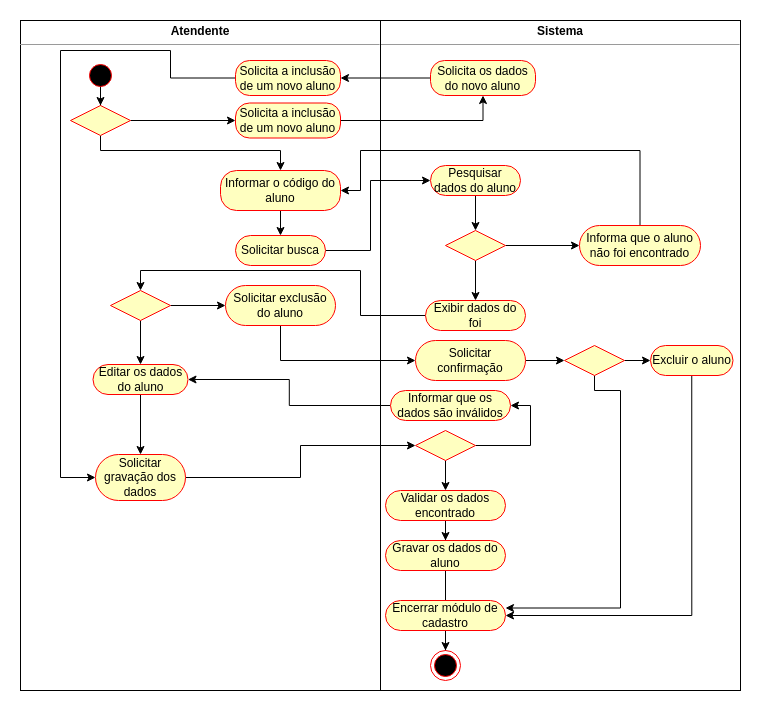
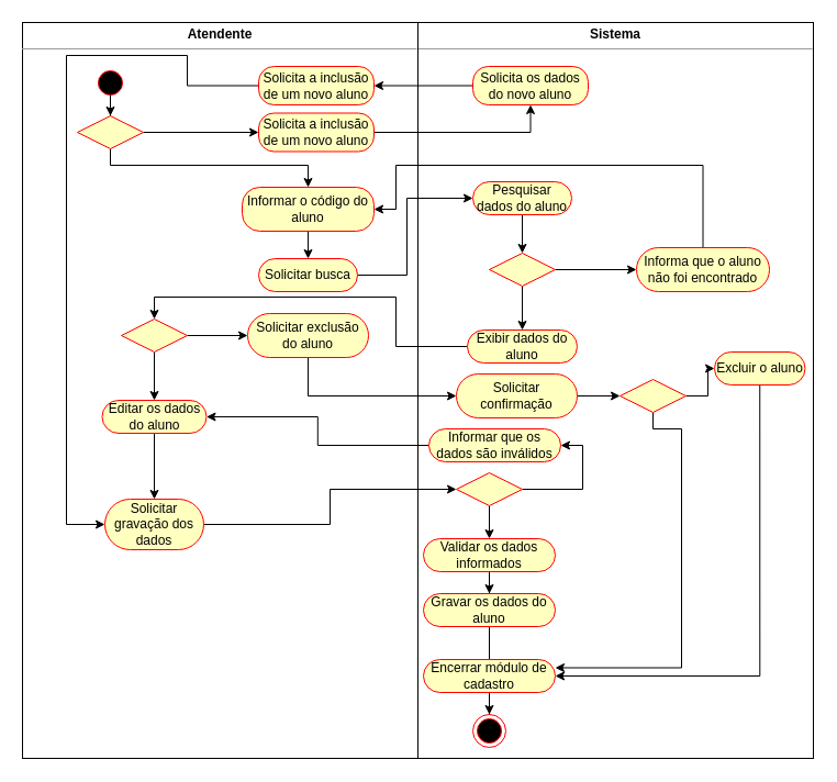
  <mxCell id="0" />
  <mxCell id="1" parent="0" />
  <mxCell id="2" value="&lt;p style=&quot;margin: 0px ; margin-top: 4px ; text-align: center&quot;&gt;&lt;b&gt;Sistema&lt;/b&gt;&lt;/p&gt;&lt;hr size=&quot;1&quot;&gt;&lt;p style=&quot;margin: 0px ; margin-left: 4px&quot;&gt;&lt;br&gt;&lt;/p&gt;" style="verticalAlign=top;align=left;overflow=fill;fontSize=12;fontFamily=Helvetica;html=1;" vertex="1" parent="1"><mxGeometry x="380" y="20" width="360" height="670" as="geometry" /></mxCell>
  <mxCell id="3" value="&lt;p style=&quot;margin: 0px ; margin-top: 4px ; text-align: center&quot;&gt;&lt;b&gt;Atendente&lt;/b&gt;&lt;/p&gt;&lt;hr size=&quot;1&quot;&gt;&lt;p style=&quot;margin: 0px ; margin-left: 4px&quot;&gt;&lt;br&gt;&lt;/p&gt;" style="verticalAlign=top;align=left;overflow=fill;fontSize=12;fontFamily=Helvetica;html=1;" vertex="1" parent="1"><mxGeometry x="20" y="20" width="360" height="670" as="geometry" /></mxCell>
  <mxCell id="4" value="" style="edgeStyle=orthogonalEdgeStyle;rounded=0;orthogonalLoop=1;jettySize=auto;html=1;" edge="1" parent="1" source="5" target="36"><mxGeometry relative="1" as="geometry" /></mxCell>
  <mxCell id="5" value="" style="ellipse;html=1;shape=startState;fillColor=#000000;strokeColor=#ff0000;" vertex="1" parent="1"><mxGeometry x="85" y="60" width="30" height="30" as="geometry" /></mxCell>
  <mxCell id="6" style="edgeStyle=orthogonalEdgeStyle;rounded=0;orthogonalLoop=1;jettySize=auto;html=1;exitX=0.5;exitY=1;exitDx=0;exitDy=0;entryX=0.5;entryY=0;entryDx=0;entryDy=0;" edge="1" parent="1" source="7" target="9"><mxGeometry relative="1" as="geometry" /></mxCell>
  <mxCell id="7" value="Informar o código do aluno" style="rounded=1;whiteSpace=wrap;html=1;arcSize=40;fontColor=#000000;fillColor=#ffffc0;strokeColor=#ff0000;" vertex="1" parent="1"><mxGeometry x="220" y="170" width="120" height="40" as="geometry" /></mxCell>
  <mxCell id="8" style="edgeStyle=orthogonalEdgeStyle;rounded=0;orthogonalLoop=1;jettySize=auto;html=1;exitX=1;exitY=0.5;exitDx=0;exitDy=0;entryX=0;entryY=0.5;entryDx=0;entryDy=0;" edge="1" parent="1" source="9" target="11"><mxGeometry relative="1" as="geometry"><Array as="points"><mxPoint x="370" y="250" /><mxPoint x="370" y="180" /></Array></mxGeometry></mxCell>
  <mxCell id="9" value="Solicitar busca" style="rounded=1;whiteSpace=wrap;html=1;arcSize=50;fontColor=#000000;fillColor=#ffffc0;strokeColor=#ff0000;" vertex="1" parent="1"><mxGeometry x="235" y="235" width="90" height="30" as="geometry" /></mxCell>
  <mxCell id="10" style="edgeStyle=orthogonalEdgeStyle;rounded=0;orthogonalLoop=1;jettySize=auto;html=1;exitX=0.5;exitY=1;exitDx=0;exitDy=0;entryX=0.5;entryY=0;entryDx=0;entryDy=0;" edge="1" parent="1" source="11" target="16"><mxGeometry relative="1" as="geometry" /></mxCell>
  <mxCell id="11" value="Pesquisar dados do aluno" style="rounded=1;whiteSpace=wrap;html=1;arcSize=50;fontColor=#000000;fillColor=#ffffc0;strokeColor=#ff0000;" vertex="1" parent="1"><mxGeometry x="430" y="165" width="90" height="30" as="geometry" /></mxCell>
  <mxCell id="12" style="edgeStyle=orthogonalEdgeStyle;rounded=0;orthogonalLoop=1;jettySize=auto;html=1;exitX=0;exitY=0.5;exitDx=0;exitDy=0;entryX=0.5;entryY=0;entryDx=0;entryDy=0;" edge="1" parent="1" source="13" target="19"><mxGeometry relative="1" as="geometry"><Array as="points"><mxPoint x="360" y="315" /><mxPoint x="360" y="270" /><mxPoint x="140" y="270" /></Array></mxGeometry></mxCell>
- <mxCell id="13" value="Exibir dados do foi" style="rounded=1;whiteSpace=wrap;html=1;arcSize=50;fontColor=#000000;fillColor=#ffffc0;strokeColor=#ff0000;" vertex="1" parent="1"><mxGeometry x="425" y="300" width="100" height="30" as="geometry" /></mxCell>
+ <mxCell id="13" value="Exibir dados do aluno" style="rounded=1;whiteSpace=wrap;html=1;arcSize=50;fontColor=#000000;fillColor=#ffffc0;strokeColor=#ff0000;" vertex="1" parent="1"><mxGeometry x="425" y="300" width="100" height="30" as="geometry" /></mxCell>
  <mxCell id="14" style="edgeStyle=orthogonalEdgeStyle;rounded=0;orthogonalLoop=1;jettySize=auto;html=1;exitX=0.5;exitY=1;exitDx=0;exitDy=0;" edge="1" parent="1" source="16" target="13"><mxGeometry relative="1" as="geometry" /></mxCell>
  <mxCell id="15" value="" style="edgeStyle=orthogonalEdgeStyle;rounded=0;orthogonalLoop=1;jettySize=auto;html=1;" edge="1" parent="1" source="16" target="44"><mxGeometry relative="1" as="geometry" /></mxCell>
  <mxCell id="16" value="" style="rhombus;whiteSpace=wrap;html=1;fillColor=#ffffc0;strokeColor=#ff0000;" vertex="1" parent="1"><mxGeometry x="445" y="230" width="60" height="30" as="geometry" /></mxCell>
  <mxCell id="17" style="edgeStyle=orthogonalEdgeStyle;rounded=0;orthogonalLoop=1;jettySize=auto;html=1;exitX=0.5;exitY=1;exitDx=0;exitDy=0;entryX=0.5;entryY=0;entryDx=0;entryDy=0;" edge="1" parent="1" source="19" target="21"><mxGeometry relative="1" as="geometry" /></mxCell>
  <mxCell id="18" style="edgeStyle=orthogonalEdgeStyle;rounded=0;orthogonalLoop=1;jettySize=auto;html=1;exitX=1;exitY=0.5;exitDx=0;exitDy=0;entryX=0;entryY=0.5;entryDx=0;entryDy=0;" edge="1" parent="1" source="19" target="46"><mxGeometry relative="1" as="geometry" /></mxCell>
  <mxCell id="19" value="" style="rhombus;whiteSpace=wrap;html=1;fillColor=#ffffc0;strokeColor=#ff0000;" vertex="1" parent="1"><mxGeometry x="110" y="290" width="60" height="30" as="geometry" /></mxCell>
  <mxCell id="20" style="edgeStyle=orthogonalEdgeStyle;rounded=0;orthogonalLoop=1;jettySize=auto;html=1;exitX=0.5;exitY=1;exitDx=0;exitDy=0;entryX=0.5;entryY=0;entryDx=0;entryDy=0;" edge="1" parent="1" source="21" target="23"><mxGeometry relative="1" as="geometry" /></mxCell>
  <mxCell id="21" value="Editar os dados do aluno" style="rounded=1;whiteSpace=wrap;html=1;arcSize=50;fontColor=#000000;fillColor=#ffffc0;strokeColor=#ff0000;" vertex="1" parent="1"><mxGeometry x="92.5" y="364" width="95" height="30" as="geometry" /></mxCell>
  <mxCell id="22" style="edgeStyle=orthogonalEdgeStyle;rounded=0;orthogonalLoop=1;jettySize=auto;html=1;exitX=1;exitY=0.5;exitDx=0;exitDy=0;entryX=0;entryY=0.5;entryDx=0;entryDy=0;" edge="1" parent="1" source="23" target="26"><mxGeometry relative="1" as="geometry" /></mxCell>
  <mxCell id="23" value="Solicitar gravação dos dados" style="rounded=1;whiteSpace=wrap;html=1;arcSize=50;fontColor=#000000;fillColor=#ffffc0;strokeColor=#ff0000;" vertex="1" parent="1"><mxGeometry x="95" y="454" width="90" height="46" as="geometry" /></mxCell>
  <mxCell id="24" value="" style="edgeStyle=orthogonalEdgeStyle;rounded=0;orthogonalLoop=1;jettySize=auto;html=1;" edge="1" parent="1" source="26" target="28"><mxGeometry relative="1" as="geometry" /></mxCell>
  <mxCell id="25" style="edgeStyle=orthogonalEdgeStyle;rounded=0;orthogonalLoop=1;jettySize=auto;html=1;exitX=1;exitY=0.5;exitDx=0;exitDy=0;entryX=1;entryY=0.5;entryDx=0;entryDy=0;" edge="1" parent="1" source="26" target="55"><mxGeometry relative="1" as="geometry" /></mxCell>
  <mxCell id="26" value="" style="rhombus;whiteSpace=wrap;html=1;fillColor=#ffffc0;strokeColor=#ff0000;" vertex="1" parent="1"><mxGeometry x="415" y="430" width="60" height="30" as="geometry" /></mxCell>
  <mxCell id="27" value="" style="edgeStyle=orthogonalEdgeStyle;rounded=0;orthogonalLoop=1;jettySize=auto;html=1;" edge="1" parent="1" source="28" target="30"><mxGeometry relative="1" as="geometry" /></mxCell>
- <mxCell id="28" value="Validar os dados encontrado" style="rounded=1;whiteSpace=wrap;html=1;arcSize=50;fontColor=#000000;fillColor=#ffffc0;strokeColor=#ff0000;" vertex="1" parent="1"><mxGeometry x="385" y="490" width="120" height="30" as="geometry" /></mxCell>
+ <mxCell id="28" value="Validar os dados informados" style="rounded=1;whiteSpace=wrap;html=1;arcSize=50;fontColor=#000000;fillColor=#ffffc0;strokeColor=#ff0000;" vertex="1" parent="1"><mxGeometry x="385" y="490" width="120" height="30" as="geometry" /></mxCell>
  <mxCell id="29" value="" style="edgeStyle=orthogonalEdgeStyle;rounded=0;orthogonalLoop=1;jettySize=auto;html=1;endArrow=none;" edge="1" parent="1" source="30" target="32"><mxGeometry relative="1" as="geometry" /></mxCell>
  <mxCell id="30" value="Gravar os dados do aluno" style="rounded=1;whiteSpace=wrap;html=1;arcSize=50;fontColor=#000000;fillColor=#ffffc0;strokeColor=#ff0000;" vertex="1" parent="1"><mxGeometry x="385" y="540" width="120" height="30" as="geometry" /></mxCell>
  <mxCell id="31" value="" style="edgeStyle=orthogonalEdgeStyle;rounded=0;orthogonalLoop=1;jettySize=auto;html=1;" edge="1" parent="1" source="32" target="33"><mxGeometry relative="1" as="geometry" /></mxCell>
  <mxCell id="32" value="Encerrar módulo de cadastro" style="rounded=1;whiteSpace=wrap;html=1;arcSize=50;fontColor=#000000;fillColor=#ffffc0;strokeColor=#ff0000;" vertex="1" parent="1"><mxGeometry x="385" y="600" width="120" height="30" as="geometry" /></mxCell>
  <mxCell id="33" value="" style="ellipse;html=1;shape=endState;fillColor=#000000;strokeColor=#ff0000;" vertex="1" parent="1"><mxGeometry x="430" y="650" width="30" height="30" as="geometry" /></mxCell>
  <mxCell id="34" value="" style="edgeStyle=orthogonalEdgeStyle;rounded=0;orthogonalLoop=1;jettySize=auto;html=1;exitX=0.5;exitY=1;exitDx=0;exitDy=0;" edge="1" parent="1" source="36" target="7"><mxGeometry relative="1" as="geometry"><Array as="points"><mxPoint x="100" y="150" /><mxPoint x="280" y="150" /></Array></mxGeometry></mxCell>
  <mxCell id="35" style="edgeStyle=orthogonalEdgeStyle;rounded=0;orthogonalLoop=1;jettySize=auto;html=1;exitX=1;exitY=0.5;exitDx=0;exitDy=0;entryX=0;entryY=0.5;entryDx=0;entryDy=0;" edge="1" parent="1" source="36" target="38"><mxGeometry relative="1" as="geometry" /></mxCell>
  <mxCell id="36" value="" style="rhombus;whiteSpace=wrap;html=1;fillColor=#ffffc0;strokeColor=#ff0000;" vertex="1" parent="1"><mxGeometry x="70" y="105" width="60" height="30" as="geometry" /></mxCell>
  <mxCell id="37" style="edgeStyle=orthogonalEdgeStyle;rounded=0;orthogonalLoop=1;jettySize=auto;html=1;exitX=1;exitY=0.5;exitDx=0;exitDy=0;entryX=0.5;entryY=1;entryDx=0;entryDy=0;" edge="1" parent="1" source="38" target="40"><mxGeometry relative="1" as="geometry" /></mxCell>
  <mxCell id="38" value="Solicita a inclusão de um novo aluno" style="rounded=1;whiteSpace=wrap;html=1;arcSize=40;fontColor=#000000;fillColor=#ffffc0;strokeColor=#ff0000;" vertex="1" parent="1"><mxGeometry x="235" y="102.5" width="105" height="35" as="geometry" /></mxCell>
  <mxCell id="39" style="edgeStyle=orthogonalEdgeStyle;rounded=0;orthogonalLoop=1;jettySize=auto;html=1;exitX=0;exitY=0.5;exitDx=0;exitDy=0;entryX=1;entryY=0.5;entryDx=0;entryDy=0;" edge="1" parent="1" source="40" target="42"><mxGeometry relative="1" as="geometry" /></mxCell>
  <mxCell id="40" value="Solicita os dados do novo aluno" style="rounded=1;whiteSpace=wrap;html=1;arcSize=40;fontColor=#000000;fillColor=#ffffc0;strokeColor=#ff0000;" vertex="1" parent="1"><mxGeometry x="430" y="60" width="105" height="35" as="geometry" /></mxCell>
  <mxCell id="41" style="edgeStyle=orthogonalEdgeStyle;rounded=0;orthogonalLoop=1;jettySize=auto;html=1;exitX=0;exitY=0.5;exitDx=0;exitDy=0;entryX=0;entryY=0.5;entryDx=0;entryDy=0;" edge="1" parent="1" source="42" target="23"><mxGeometry relative="1" as="geometry"><Array as="points"><mxPoint x="170" y="78" /><mxPoint x="170" y="50" /><mxPoint x="60" y="50" /><mxPoint x="60" y="477" /></Array></mxGeometry></mxCell>
  <mxCell id="42" value="Solicita a inclusão de um novo aluno" style="rounded=1;whiteSpace=wrap;html=1;arcSize=40;fontColor=#000000;fillColor=#ffffc0;strokeColor=#ff0000;" vertex="1" parent="1"><mxGeometry x="235" y="60" width="105" height="35" as="geometry" /></mxCell>
  <mxCell id="43" style="edgeStyle=orthogonalEdgeStyle;rounded=0;orthogonalLoop=1;jettySize=auto;html=1;exitX=0.5;exitY=0;exitDx=0;exitDy=0;entryX=1;entryY=0.5;entryDx=0;entryDy=0;" edge="1" parent="1" source="44" target="7"><mxGeometry relative="1" as="geometry"><Array as="points"><mxPoint x="639" y="150" /><mxPoint x="360" y="150" /><mxPoint x="360" y="190" /></Array></mxGeometry></mxCell>
  <mxCell id="44" value="Informa que o aluno não foi encontrado" style="rounded=1;whiteSpace=wrap;html=1;arcSize=50;fontColor=#000000;fillColor=#ffffc0;strokeColor=#ff0000;" vertex="1" parent="1"><mxGeometry x="579" y="225" width="121" height="40" as="geometry" /></mxCell>
  <mxCell id="45" style="edgeStyle=orthogonalEdgeStyle;rounded=0;orthogonalLoop=1;jettySize=auto;html=1;exitX=0.5;exitY=1;exitDx=0;exitDy=0;entryX=0;entryY=0.5;entryDx=0;entryDy=0;" edge="1" parent="1" source="46" target="48"><mxGeometry relative="1" as="geometry" /></mxCell>
  <mxCell id="46" value="Solicitar exclusão do aluno" style="rounded=1;whiteSpace=wrap;html=1;arcSize=50;fontColor=#000000;fillColor=#ffffc0;strokeColor=#ff0000;" vertex="1" parent="1"><mxGeometry x="225" y="285" width="110" height="40" as="geometry" /></mxCell>
  <mxCell id="47" value="" style="edgeStyle=orthogonalEdgeStyle;rounded=0;orthogonalLoop=1;jettySize=auto;html=1;" edge="1" parent="1" source="48" target="51"><mxGeometry relative="1" as="geometry" /></mxCell>
  <mxCell id="48" value="Solicitar confirmação" style="rounded=1;whiteSpace=wrap;html=1;arcSize=50;fontColor=#000000;fillColor=#ffffc0;strokeColor=#ff0000;" vertex="1" parent="1"><mxGeometry x="415" y="340" width="110" height="40" as="geometry" /></mxCell>
  <mxCell id="49" value="" style="edgeStyle=orthogonalEdgeStyle;rounded=0;orthogonalLoop=1;jettySize=auto;html=1;" edge="1" parent="1" source="51" target="53"><mxGeometry relative="1" as="geometry" /></mxCell>
  <mxCell id="50" style="edgeStyle=orthogonalEdgeStyle;rounded=0;orthogonalLoop=1;jettySize=auto;html=1;exitX=0.5;exitY=1;exitDx=0;exitDy=0;entryX=1;entryY=0.25;entryDx=0;entryDy=0;" edge="1" parent="1" source="51" target="32"><mxGeometry relative="1" as="geometry"><Array as="points"><mxPoint x="594" y="390" /><mxPoint x="620" y="390" /><mxPoint x="620" y="608" /></Array></mxGeometry></mxCell>
  <mxCell id="51" value="" style="rhombus;whiteSpace=wrap;html=1;fillColor=#ffffc0;strokeColor=#ff0000;" vertex="1" parent="1"><mxGeometry x="564" y="345" width="60" height="30" as="geometry" /></mxCell>
  <mxCell id="52" style="edgeStyle=orthogonalEdgeStyle;rounded=0;orthogonalLoop=1;jettySize=auto;html=1;exitX=0.5;exitY=1;exitDx=0;exitDy=0;entryX=1;entryY=0.5;entryDx=0;entryDy=0;" edge="1" parent="1" source="53" target="32"><mxGeometry relative="1" as="geometry" /></mxCell>
- <mxCell id="53" value="Excluir o aluno" style="rounded=1;whiteSpace=wrap;html=1;arcSize=50;fontColor=#000000;fillColor=#ffffc0;strokeColor=#ff0000;" vertex="1" parent="1"><mxGeometry x="650" y="345" width="82.5" height="30" as="geometry" /></mxCell>
+ <mxCell id="53" value="Excluir o aluno" style="rounded=1;whiteSpace=wrap;html=1;arcSize=50;fontColor=#000000;fillColor=#ffffc0;strokeColor=#ff0000;" vertex="1" parent="1"><mxGeometry x="650" y="320" width="82.5" height="30" as="geometry" /></mxCell>
  <mxCell id="54" style="edgeStyle=orthogonalEdgeStyle;rounded=0;orthogonalLoop=1;jettySize=auto;html=1;exitX=0;exitY=0.5;exitDx=0;exitDy=0;entryX=1;entryY=0.5;entryDx=0;entryDy=0;" edge="1" parent="1" source="55" target="21"><mxGeometry relative="1" as="geometry" /></mxCell>
  <mxCell id="55" value="Informar que os dados são inválidos" style="rounded=1;whiteSpace=wrap;html=1;arcSize=50;fontColor=#000000;fillColor=#ffffc0;strokeColor=#ff0000;" vertex="1" parent="1"><mxGeometry x="390" y="390" width="120" height="30" as="geometry" /></mxCell>
